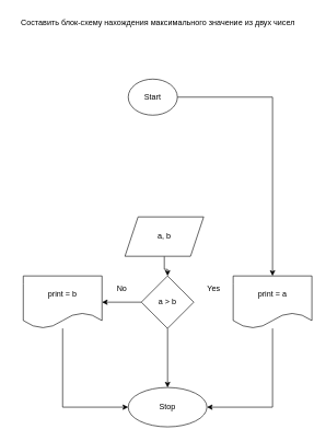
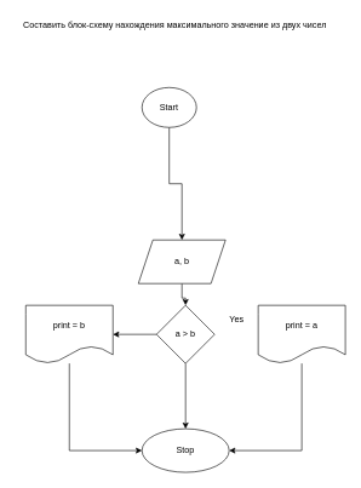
  <mxCell id="0" />
  <mxCell id="1" parent="0" />
  <mxCell id="2" value="Составить блок-схему нахождения максимального значение из двух чисел" style="text;html=1;align=center;verticalAlign=middle;resizable=0;points=[];autosize=1;strokeColor=none;fillColor=none;" vertex="1" parent="1"><mxGeometry x="20" y="20" width="440" height="30" as="geometry" /></mxCell>
- <mxCell id="3" value="" style="edgeStyle=orthogonalEdgeStyle;rounded=0;orthogonalLoop=1;jettySize=auto;html=1;" edge="1" parent="1" source="4" target="11"><mxGeometry relative="1" as="geometry" /></mxCell>
+ <mxCell id="3" value="" style="edgeStyle=orthogonalEdgeStyle;rounded=0;orthogonalLoop=1;jettySize=auto;html=1;" edge="1" parent="1" source="4" target="6"><mxGeometry relative="1" as="geometry" /></mxCell>
  <mxCell id="4" value="Start" style="ellipse;whiteSpace=wrap;html=1;" vertex="1" parent="1"><mxGeometry x="195" y="120" width="75" height="55" as="geometry" /></mxCell>
  <mxCell id="5" value="" style="edgeStyle=orthogonalEdgeStyle;rounded=0;orthogonalLoop=1;jettySize=auto;html=1;" edge="1" parent="1" source="6" target="9"><mxGeometry relative="1" as="geometry" /></mxCell>
  <mxCell id="6" value="a, b" style="shape=parallelogram;perimeter=parallelogramPerimeter;whiteSpace=wrap;html=1;fixedSize=1;" vertex="1" parent="1"><mxGeometry x="190" y="330" width="120" height="60" as="geometry" /></mxCell>
  <mxCell id="7" value="" style="edgeStyle=orthogonalEdgeStyle;rounded=0;orthogonalLoop=1;jettySize=auto;html=1;" edge="1" parent="1" source="9" target="16"><mxGeometry relative="1" as="geometry" /></mxCell>
  <mxCell id="8" value="" style="edgeStyle=orthogonalEdgeStyle;rounded=0;orthogonalLoop=1;jettySize=auto;html=1;" edge="1" parent="1" source="9" target="13"><mxGeometry relative="1" as="geometry" /></mxCell>
  <mxCell id="9" value="a &amp;gt; b" style="rhombus;whiteSpace=wrap;html=1;" vertex="1" parent="1"><mxGeometry x="215" y="420" width="80" height="80" as="geometry" /></mxCell>
  <mxCell id="10" style="edgeStyle=orthogonalEdgeStyle;rounded=0;orthogonalLoop=1;jettySize=auto;html=1;entryX=1;entryY=0.5;entryDx=0;entryDy=0;" edge="1" parent="1" source="11" target="16"><mxGeometry relative="1" as="geometry"><Array as="points"><mxPoint x="415" y="620" /></Array></mxGeometry></mxCell>
  <mxCell id="11" value="print = a" style="shape=document;whiteSpace=wrap;html=1;boundedLbl=1;" vertex="1" parent="1"><mxGeometry x="355" y="420" width="120" height="80" as="geometry" /></mxCell>
  <mxCell id="12" value="" style="edgeStyle=orthogonalEdgeStyle;rounded=0;orthogonalLoop=1;jettySize=auto;html=1;" edge="1" parent="1" source="13" target="16"><mxGeometry relative="1" as="geometry"><Array as="points"><mxPoint x="95" y="620" /></Array></mxGeometry></mxCell>
  <mxCell id="13" value="print = b" style="shape=document;whiteSpace=wrap;html=1;boundedLbl=1;" vertex="1" parent="1"><mxGeometry x="35" y="420" width="120" height="80" as="geometry" /></mxCell>
- <mxCell id="14" value="No" style="text;html=1;align=center;verticalAlign=middle;resizable=0;points=[];autosize=1;strokeColor=none;fillColor=none;" vertex="1" parent="1"><mxGeometry x="165" y="425" width="40" height="30" as="geometry" /></mxCell>
  <mxCell id="15" value="Yes" style="text;html=1;align=center;verticalAlign=middle;resizable=0;points=[];autosize=1;strokeColor=none;fillColor=none;" vertex="1" parent="1"><mxGeometry x="305" y="425" width="40" height="30" as="geometry" /></mxCell>
  <mxCell id="16" value="Stop" style="ellipse;whiteSpace=wrap;html=1;" vertex="1" parent="1"><mxGeometry x="195" y="590" width="120" height="60" as="geometry" /></mxCell>
